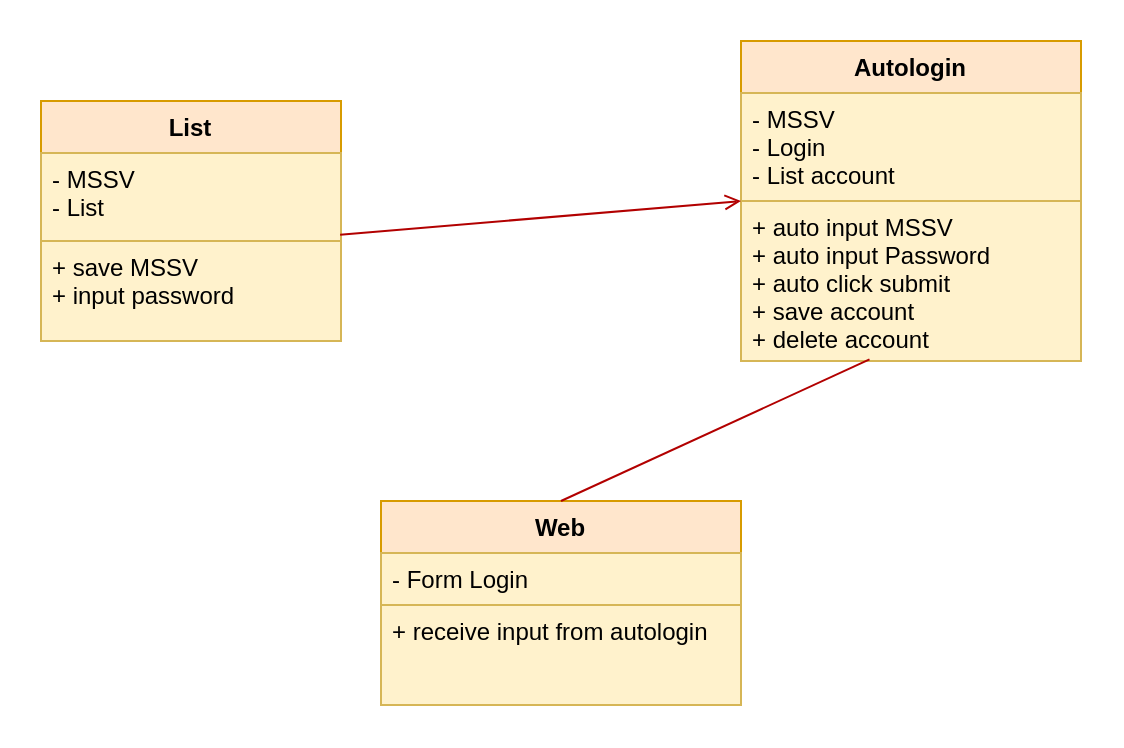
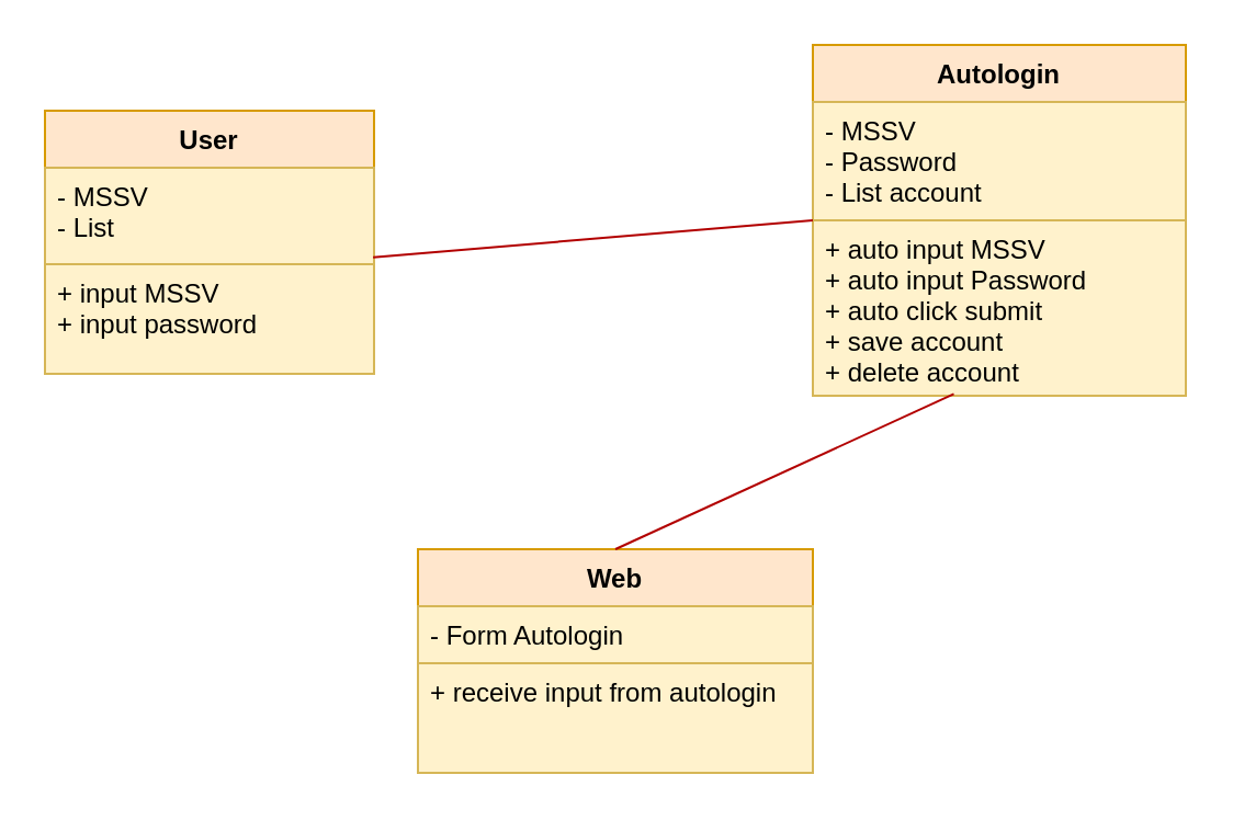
  <mxCell id="0" />
  <mxCell id="1" parent="0" />
- <mxCell id="2" value="List" style="swimlane;fontStyle=1;align=center;verticalAlign=top;childLayout=stackLayout;horizontal=1;startSize=26;horizontalStack=0;resizeParent=1;resizeParentMax=0;resizeLast=0;collapsible=1;marginBottom=0;fillColor=#ffe6cc;strokeColor=#d79b00;" vertex="1" parent="1"><mxGeometry x="20" y="50" width="150" height="120" as="geometry" /></mxCell>
+ <mxCell id="2" value="User" style="swimlane;fontStyle=1;align=center;verticalAlign=top;childLayout=stackLayout;horizontal=1;startSize=26;horizontalStack=0;resizeParent=1;resizeParentMax=0;resizeLast=0;collapsible=1;marginBottom=0;fillColor=#ffe6cc;strokeColor=#d79b00;" vertex="1" parent="1"><mxGeometry x="20" y="50" width="150" height="120" as="geometry" /></mxCell>
  <mxCell id="3" value="- MSSV&#10;- List" style="text;strokeColor=#d6b656;fillColor=#fff2cc;align=left;verticalAlign=top;spacingLeft=4;spacingRight=4;overflow=hidden;rotatable=0;points=[[0,0.5],[1,0.5]];portConstraint=eastwest;" vertex="1" parent="2"><mxGeometry y="26" width="150" height="44" as="geometry" /></mxCell>
- <mxCell id="4" value="+ save MSSV&#10;+ input password" style="text;strokeColor=#d6b656;fillColor=#fff2cc;align=left;verticalAlign=top;spacingLeft=4;spacingRight=4;overflow=hidden;rotatable=0;points=[[0,0.5],[1,0.5]];portConstraint=eastwest;" vertex="1" parent="2"><mxGeometry y="70" width="150" height="50" as="geometry" /></mxCell>
+ <mxCell id="4" value="+ input MSSV&#10;+ input password" style="text;strokeColor=#d6b656;fillColor=#fff2cc;align=left;verticalAlign=top;spacingLeft=4;spacingRight=4;overflow=hidden;rotatable=0;points=[[0,0.5],[1,0.5]];portConstraint=eastwest;" vertex="1" parent="2"><mxGeometry y="70" width="150" height="50" as="geometry" /></mxCell>
  <mxCell id="5" value="Autologin" style="swimlane;fontStyle=1;align=center;verticalAlign=top;childLayout=stackLayout;horizontal=1;startSize=26;horizontalStack=0;resizeParent=1;resizeParentMax=0;resizeLast=0;collapsible=1;marginBottom=0;fillColor=#ffe6cc;strokeColor=#d79b00;" vertex="1" parent="1"><mxGeometry x="370" y="20" width="170" height="160" as="geometry" /></mxCell>
- <mxCell id="6" value="- MSSV&#10;- Login&#10;- List account" style="text;strokeColor=#d6b656;fillColor=#fff2cc;align=left;verticalAlign=top;spacingLeft=4;spacingRight=4;overflow=hidden;rotatable=0;points=[[0,0.5],[1,0.5]];portConstraint=eastwest;" vertex="1" parent="5"><mxGeometry y="26" width="170" height="54" as="geometry" /></mxCell>
+ <mxCell id="6" value="- MSSV&#10;- Password&#10;- List account" style="text;strokeColor=#d6b656;fillColor=#fff2cc;align=left;verticalAlign=top;spacingLeft=4;spacingRight=4;overflow=hidden;rotatable=0;points=[[0,0.5],[1,0.5]];portConstraint=eastwest;" vertex="1" parent="5"><mxGeometry y="26" width="170" height="54" as="geometry" /></mxCell>
  <mxCell id="7" value="+ auto input MSSV&#10;+ auto input Password&#10;+ auto click submit&#10;+ save account&#10;+ delete account " style="text;strokeColor=#d6b656;fillColor=#fff2cc;align=left;verticalAlign=top;spacingLeft=4;spacingRight=4;overflow=hidden;rotatable=0;points=[[0,0.5],[1,0.5]];portConstraint=eastwest;" vertex="1" parent="5"><mxGeometry y="80" width="170" height="80" as="geometry" /></mxCell>
- <mxCell id="8" value="" style="endArrow=open;html=1;exitX=0.997;exitY=0.929;exitDx=0;exitDy=0;exitPerimeter=0;entryX=0;entryY=0.5;entryDx=0;entryDy=0;fillColor=#e51400;strokeColor=#B20000;" edge="1" parent="1" source="3" target="5"><mxGeometry width="50" height="50" relative="1" as="geometry"><mxPoint x="370" y="90" as="sourcePoint" /><mxPoint x="420" y="40" as="targetPoint" /></mxGeometry></mxCell>
+ <mxCell id="8" value="" style="endArrow=none;html=1;exitX=0.997;exitY=0.929;exitDx=0;exitDy=0;exitPerimeter=0;entryX=0;entryY=0.5;entryDx=0;entryDy=0;fillColor=#e51400;strokeColor=#B20000;" edge="1" parent="1" source="3" target="5"><mxGeometry width="50" height="50" relative="1" as="geometry"><mxPoint x="370" y="90" as="sourcePoint" /><mxPoint x="420" y="40" as="targetPoint" /></mxGeometry></mxCell>
  <mxCell id="9" value="Web" style="swimlane;fontStyle=1;align=center;verticalAlign=top;childLayout=stackLayout;horizontal=1;startSize=26;horizontalStack=0;resizeParent=1;resizeParentMax=0;resizeLast=0;collapsible=1;marginBottom=0;fillColor=#ffe6cc;strokeColor=#d79b00;" vertex="1" parent="1"><mxGeometry x="190" y="250" width="180" height="102" as="geometry" /></mxCell>
- <mxCell id="10" value="- Form Login" style="text;strokeColor=#d6b656;fillColor=#fff2cc;align=left;verticalAlign=top;spacingLeft=4;spacingRight=4;overflow=hidden;rotatable=0;points=[[0,0.5],[1,0.5]];portConstraint=eastwest;" vertex="1" parent="9"><mxGeometry y="26" width="180" height="26" as="geometry" /></mxCell>
+ <mxCell id="10" value="- Form Autologin" style="text;strokeColor=#d6b656;fillColor=#fff2cc;align=left;verticalAlign=top;spacingLeft=4;spacingRight=4;overflow=hidden;rotatable=0;points=[[0,0.5],[1,0.5]];portConstraint=eastwest;" vertex="1" parent="9"><mxGeometry y="26" width="180" height="26" as="geometry" /></mxCell>
  <mxCell id="11" value="+ receive input from autologin" style="text;strokeColor=#d6b656;fillColor=#fff2cc;align=left;verticalAlign=top;spacingLeft=4;spacingRight=4;overflow=hidden;rotatable=0;points=[[0,0.5],[1,0.5]];portConstraint=eastwest;" vertex="1" parent="9"><mxGeometry y="52" width="180" height="50" as="geometry" /></mxCell>
  <mxCell id="12" value="" style="endArrow=none;html=1;entryX=0.378;entryY=0.99;entryDx=0;entryDy=0;entryPerimeter=0;exitX=0.5;exitY=0;exitDx=0;exitDy=0;fillColor=#e51400;strokeColor=#B20000;" edge="1" parent="1" source="9" target="7"><mxGeometry width="50" height="50" relative="1" as="geometry"><mxPoint x="370" y="170" as="sourcePoint" /><mxPoint x="420" y="120" as="targetPoint" /></mxGeometry></mxCell>
